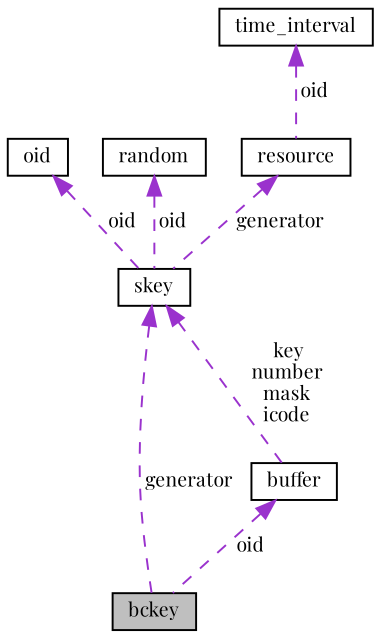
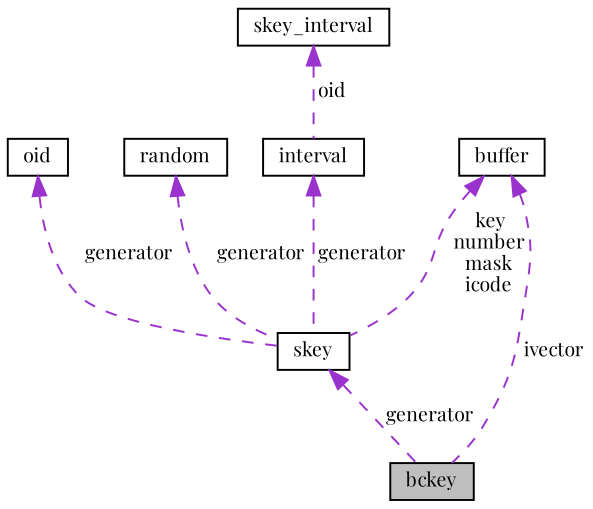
  digraph {
    fontname="Playfair Display"
    node [color=black fillcolor=white fontname="Playfair Display" fontsize=10 shape=record style=filled]
    edge [color=darkorchid3 dir=back fontname="Playfair Display" fontsize=10 labelfontname=Helvetica labelfontsize=10 style=dashed]
    n1 [fillcolor=grey75 fontcolor=black height=0.2 label=bckey width=0.4]
    n2 [height=0.2 label=skey width=0.4]
    n3 [height=0.2 label=oid width=0.4]
    n4 [height=0.2 label=random width=0.4]
-   n5 [height=0.2 label=resource width=0.4]
-   n6 [height=0.2 label=time_interval width=0.4]
+   n5 [height=0.2 label=interval width=0.4]
+   n6 [height=0.2 label=skey_interval width=0.4]
    n7 [height=0.2 label=buffer width=0.4]
    n2 -> n1 [label=" generator"]
-   n3 -> n2 [label=" oid"]
-   n4 -> n2 [label=" oid"]
+   n3 -> n2 [label=" generator"]
+   n4 -> n2 [label=" generator"]
    n5 -> n2 [label=" generator"]
    n6 -> n5 [label=" oid"]
-   n7 -> n1 [label=" oid"]
-   n2 -> n7 [label=" key\nnumber\nmask\nicode"]
+   n7 -> n1 [label=" ivector"]
+   n7 -> n2 [label=" key\nnumber\nmask\nicode"]
  }
